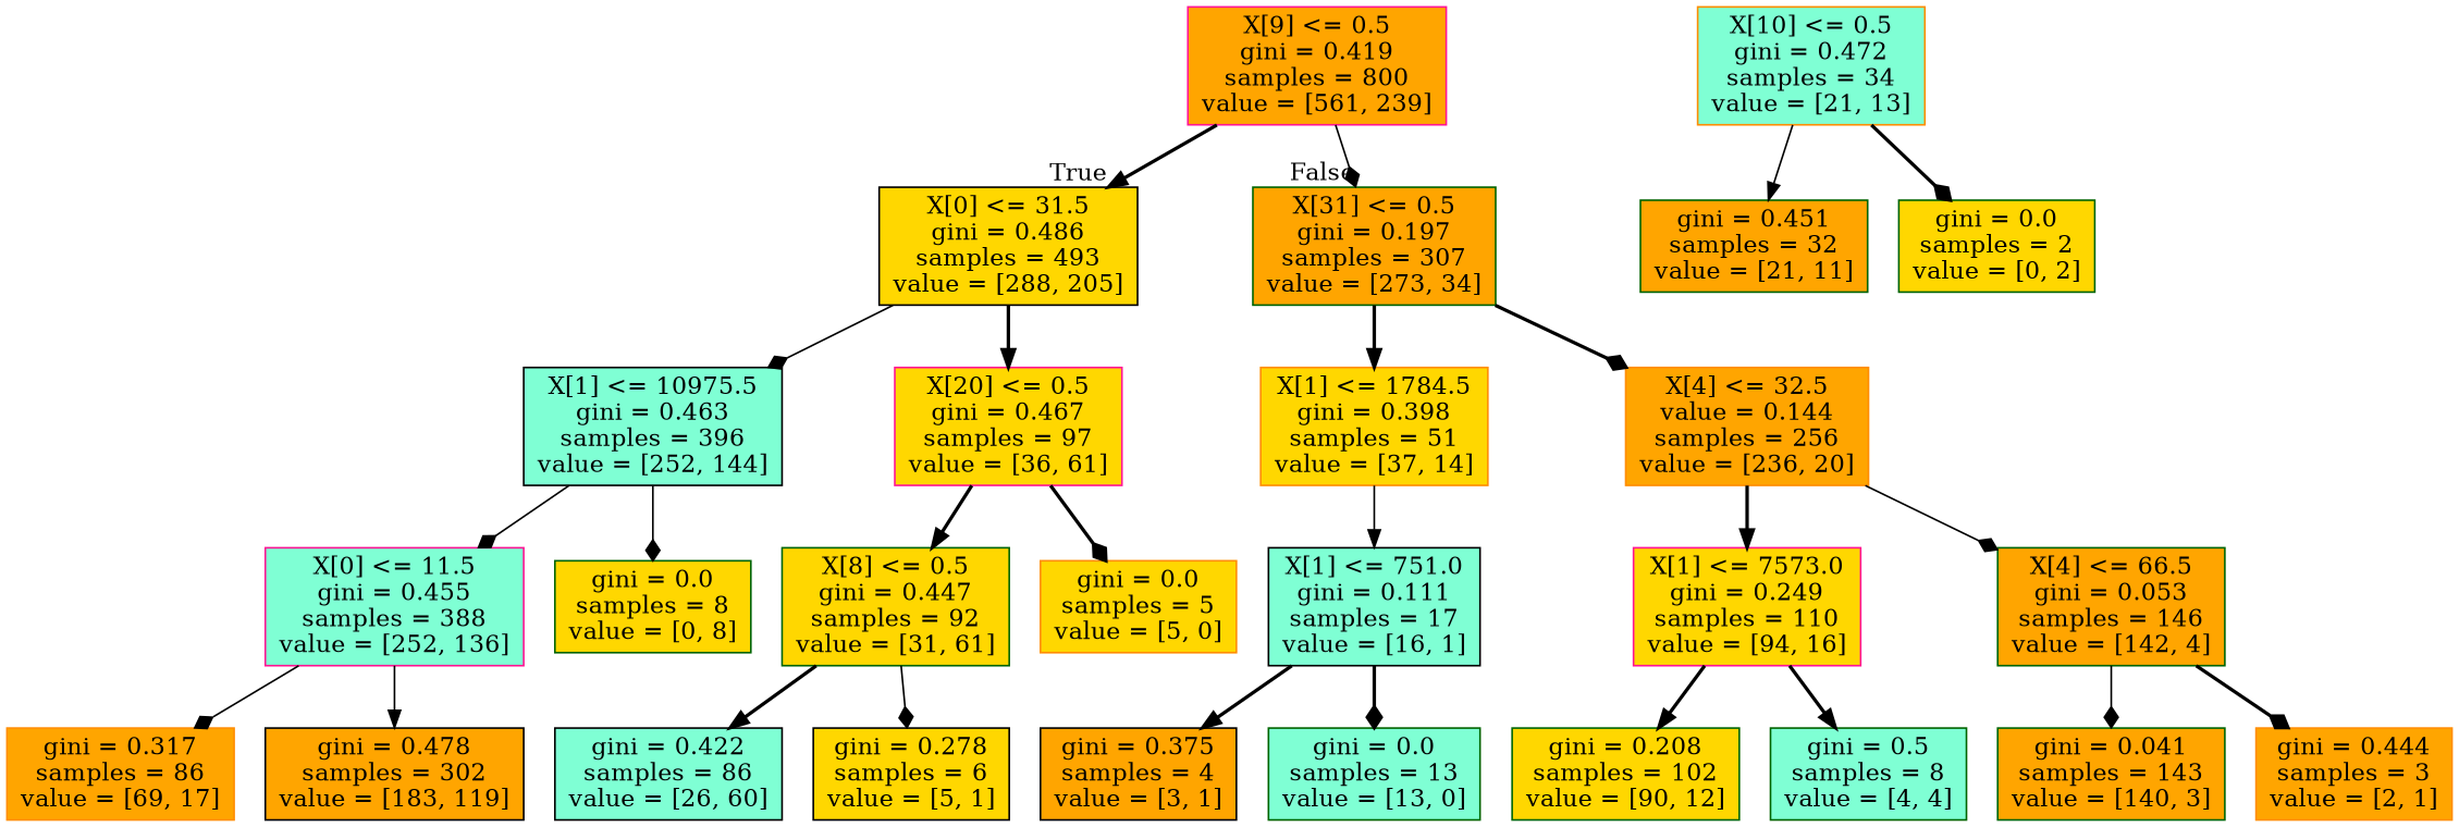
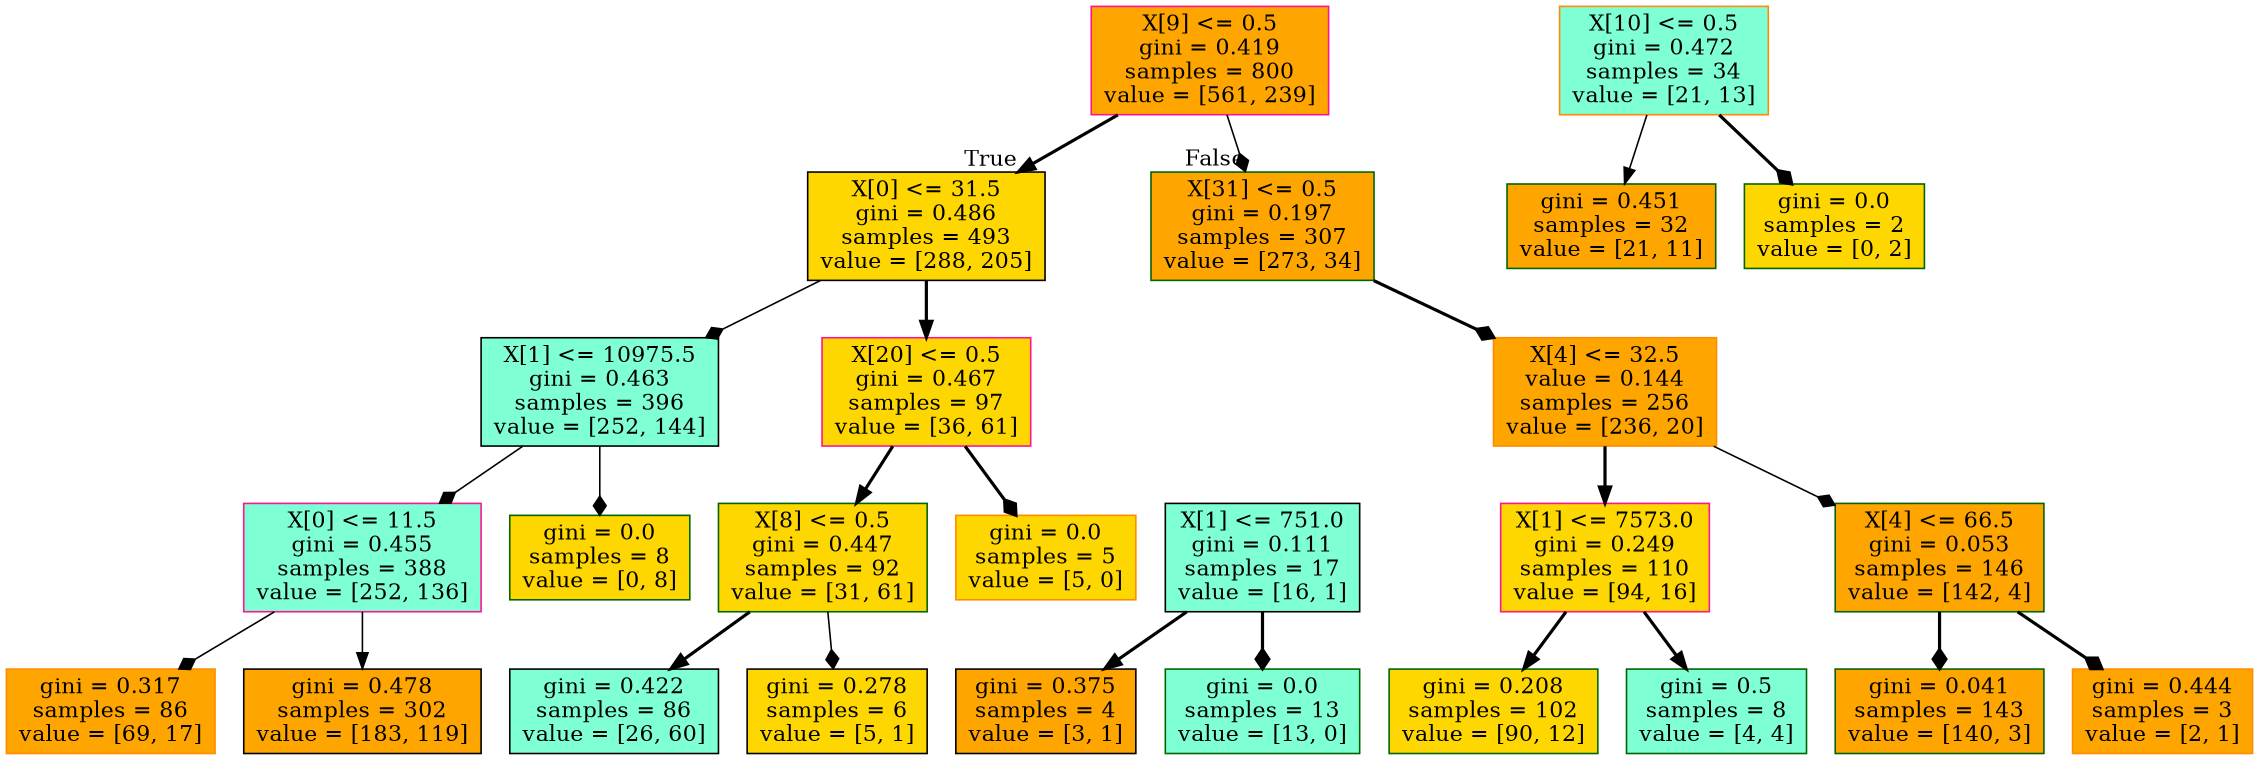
  digraph {
    node [color=darkgreen fillcolor=orange shape=box style=filled]
    edge [arrowhead=diamond style=bold]
    n1 [color=deeppink label="X[9] <= 0.5\ngini = 0.419\nsamples = 800\nvalue = [561, 239]"]
    n2 [color=black fillcolor=gold label="X[0] <= 31.5\ngini = 0.486\nsamples = 493\nvalue = [288, 205]"]
    n3 [label="X[31] <= 0.5\ngini = 0.197\nsamples = 307\nvalue = [273, 34]"]
    n4 [color=black fillcolor=aquamarine label="X[1] <= 10975.5\ngini = 0.463\nsamples = 396\nvalue = [252, 144]"]
    n5 [color=deeppink fillcolor=gold label="X[20] <= 0.5\ngini = 0.467\nsamples = 97\nvalue = [36, 61]"]
-   n6 [color=darkorange fillcolor=gold label="X[1] <= 1784.5\ngini = 0.398\nsamples = 51\nvalue = [37, 14]"]
    n7 [color=darkorange label="X[4] <= 32.5\nvalue = 0.144\nsamples = 256\nvalue = [236, 20]"]
    n8 [color=deeppink fillcolor=aquamarine label="X[0] <= 11.5\ngini = 0.455\nsamples = 388\nvalue = [252, 136]"]
    n9 [fillcolor=gold label="gini = 0.0\nsamples = 8\nvalue = [0, 8]"]
    n10 [fillcolor=gold label="X[8] <= 0.5\ngini = 0.447\nsamples = 92\nvalue = [31, 61]"]
    n11 [color=darkorange fillcolor=gold label="gini = 0.0\nsamples = 5\nvalue = [5, 0]"]
    n12 [color=darkorange label="gini = 0.317\nsamples = 86\nvalue = [69, 17]"]
    n13 [color=black label="gini = 0.478\nsamples = 302\nvalue = [183, 119]"]
    n14 [color=black fillcolor=aquamarine label="gini = 0.422\nsamples = 86\nvalue = [26, 60]"]
    n15 [color=black fillcolor=gold label="gini = 0.278\nsamples = 6\nvalue = [5, 1]"]
    n16 [color=black fillcolor=aquamarine label="X[1] <= 751.0\ngini = 0.111\nsamples = 17\nvalue = [16, 1]"]
    n17 [color=deeppink fillcolor=gold label="X[1] <= 7573.0\ngini = 0.249\nsamples = 110\nvalue = [94, 16]"]
    n18 [label="X[4] <= 66.5\ngini = 0.053\nsamples = 146\nvalue = [142, 4]"]
    n19 [color=black label="gini = 0.375\nsamples = 4\nvalue = [3, 1]"]
    n20 [fillcolor=aquamarine label="gini = 0.0\nsamples = 13\nvalue = [13, 0]"]
    n21 [color=darkorange fillcolor=aquamarine label="X[10] <= 0.5\ngini = 0.472\nsamples = 34\nvalue = [21, 13]"]
    n22 [label="gini = 0.451\nsamples = 32\nvalue = [21, 11]"]
    n23 [fillcolor=gold label="gini = 0.0\nsamples = 2\nvalue = [0, 2]"]
    n24 [fillcolor=gold label="gini = 0.208\nsamples = 102\nvalue = [90, 12]"]
    n25 [fillcolor=aquamarine label="gini = 0.5\nsamples = 8\nvalue = [4, 4]"]
    n26 [label="gini = 0.041\nsamples = 143\nvalue = [140, 3]"]
    n27 [color=darkorange label="gini = 0.444\nsamples = 3\nvalue = [2, 1]"]
    n1 -> n2 [arrowhead=normal headlabel=True labelangle=45 labeldistance=2.5]
    n1 -> n3 [headlabel=False labelangle=-45 labeldistance=2.5 style=solid]
    n2 -> n4 [style=solid]
    n2 -> n5 [arrowhead=normal]
-   n3 -> n6 [arrowhead=normal]
    n3 -> n7
    n4 -> n8 [style=solid]
    n4 -> n9 [style=solid]
    n5 -> n10 [arrowhead=normal]
    n5 -> n11
-   n6 -> n16 [arrowhead=normal style=solid]
    n7 -> n17 [arrowhead=normal]
    n7 -> n18 [style=solid]
    n8 -> n12 [style=solid]
    n8 -> n13 [arrowhead=normal style=solid]
    n10 -> n14 [arrowhead=normal]
    n10 -> n15 [style=solid]
    n16 -> n19 [arrowhead=normal]
    n16 -> n20
    n17 -> n24 [arrowhead=normal]
    n17 -> n25 [arrowhead=normal]
-   n18 -> n26 [style=solid]
+   n18 -> n26
    n18 -> n27
    n21 -> n22 [arrowhead=normal style=solid]
    n21 -> n23
  }
